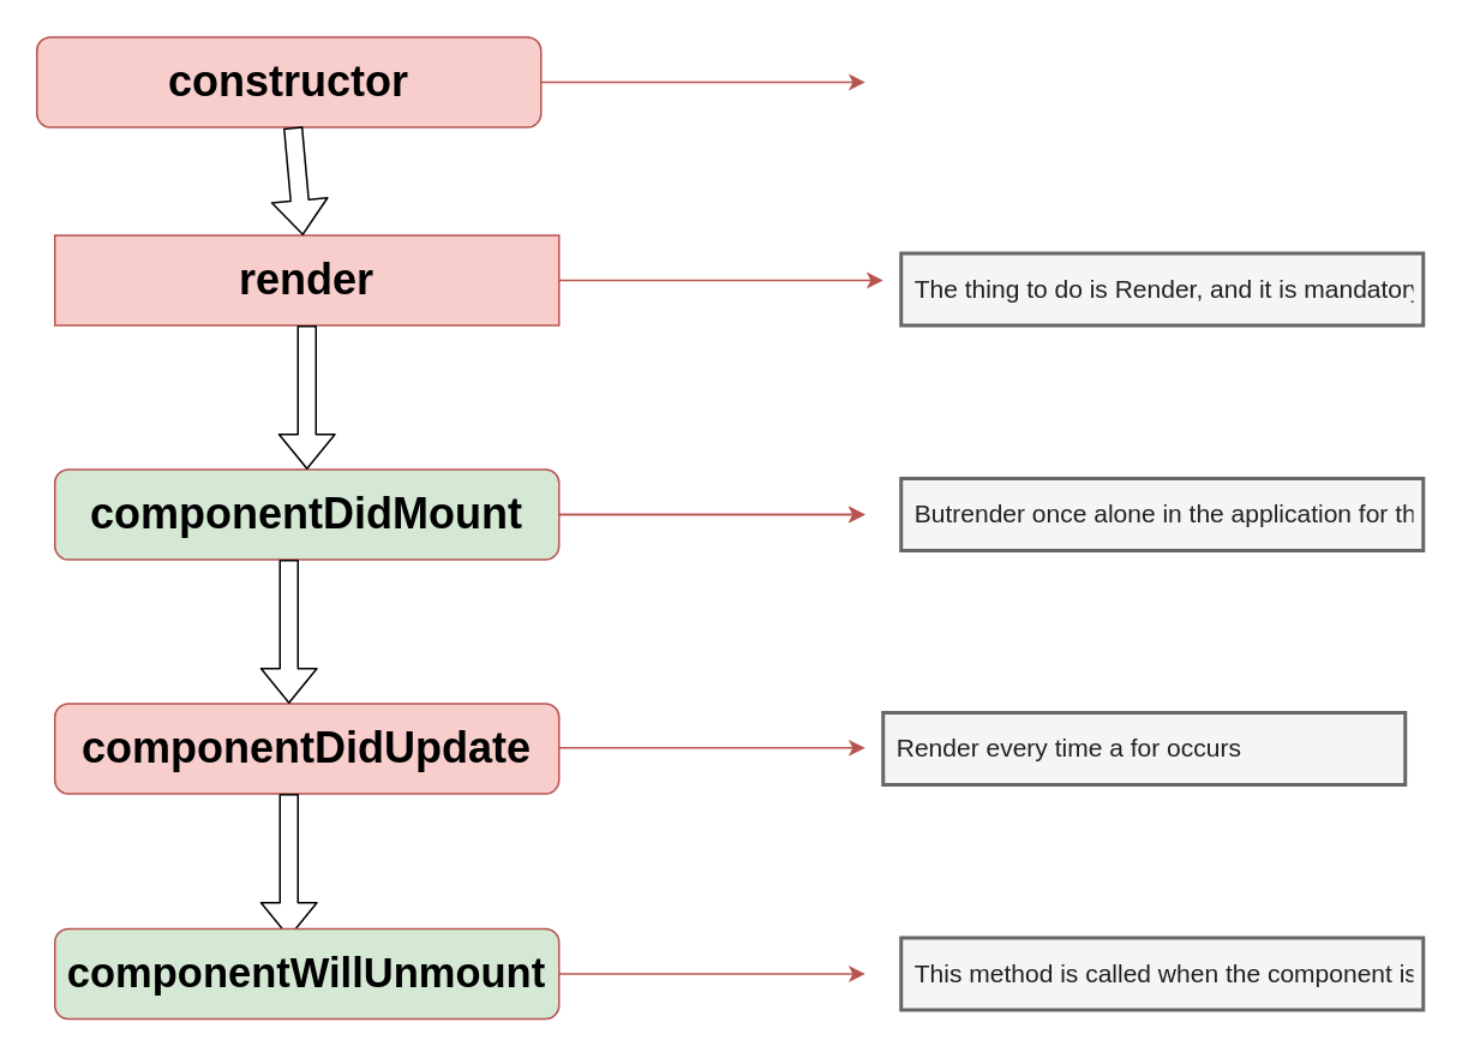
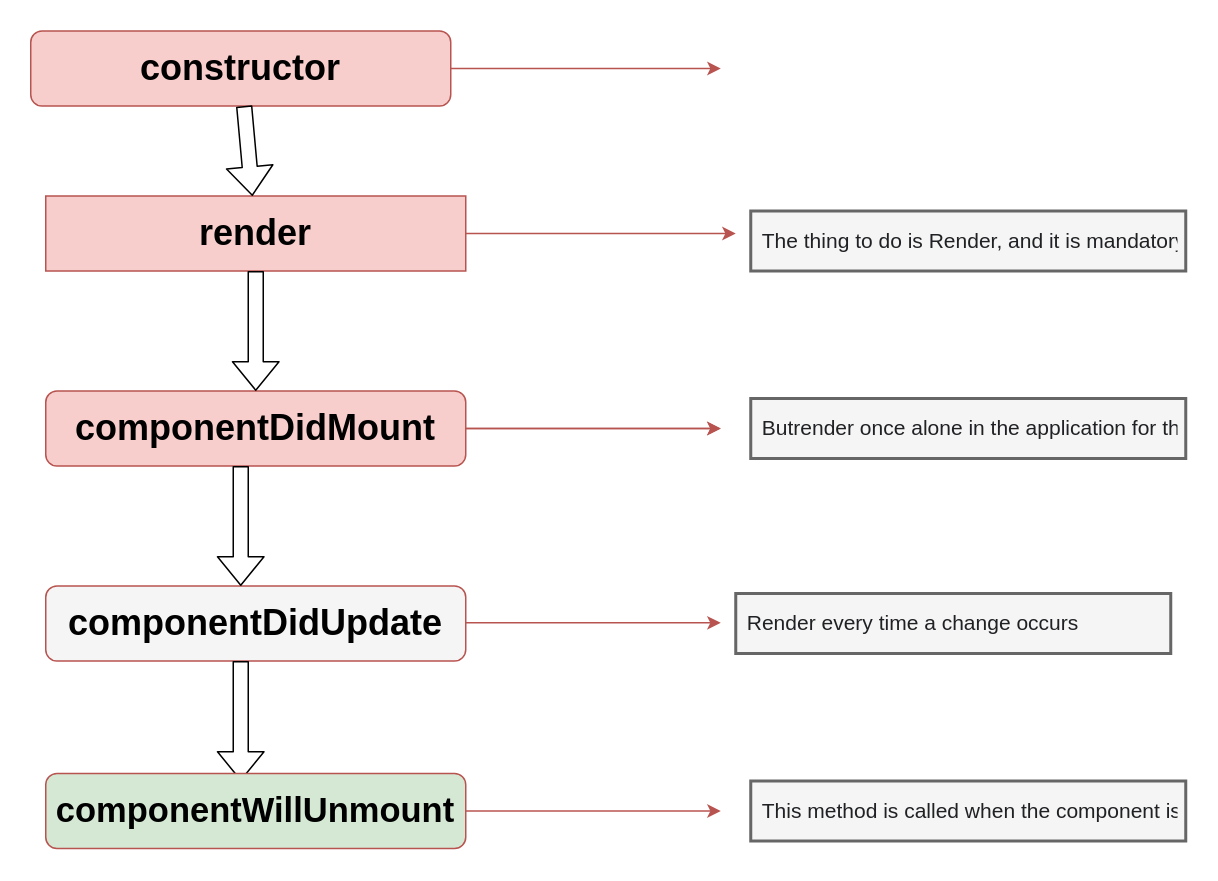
  <mxCell id="0" />
  <mxCell id="1" parent="0" />
  <mxCell id="2" value="&lt;h1&gt;constructor&lt;/h1&gt;" style="rounded=1;whiteSpace=wrap;html=1;fillColor=#f8cecc;strokeColor=#b85450;" parent="1" vertex="1"><mxGeometry x="20" y="20" width="280" height="50" as="geometry" /></mxCell>
  <mxCell id="3" value="" style="endArrow=classic;html=1;exitX=1;exitY=0.5;exitDx=0;exitDy=0;fillColor=#f8cecc;strokeColor=#b85450;" parent="1" source="2" edge="1"><mxGeometry width="50" height="50" relative="1" as="geometry"><mxPoint x="530" y="220" as="sourcePoint" /><mxPoint x="480" y="45" as="targetPoint" /><Array as="points" /></mxGeometry></mxCell>
  <mxCell id="4" value="&lt;h1&gt;render&lt;/h1&gt;" style="whiteSpace=wrap;html=1;fillColor=#f8cecc;strokeColor=#b85450;rounded=0;" parent="1" vertex="1"><mxGeometry x="30" y="130" width="280" height="50" as="geometry" /></mxCell>
  <mxCell id="5" value="" style="shape=flexArrow;endArrow=classic;html=1;" parent="1" source="2" target="4" edge="1"><mxGeometry width="50" height="50" relative="1" as="geometry"><mxPoint x="340" y="110" as="sourcePoint" /><mxPoint x="390" y="60" as="targetPoint" /></mxGeometry></mxCell>
  <mxCell id="6" value="" style="endArrow=classic;html=1;exitX=1;exitY=0.5;exitDx=0;exitDy=0;fillColor=#f8cecc;strokeColor=#b85450;" parent="1" source="4" edge="1"><mxGeometry width="50" height="50" relative="1" as="geometry"><mxPoint x="510" y="55" as="sourcePoint" /><mxPoint x="490" y="155" as="targetPoint" /><Array as="points" /></mxGeometry></mxCell>
- <mxCell id="7" value="&lt;h1&gt;componentDidMount&lt;/h1&gt;" style="rounded=1;whiteSpace=wrap;html=1;fillColor=#d5e8d4;strokeColor=#b85450;" vertex="1" parent="1"><mxGeometry x="30" y="260" width="280" height="50" as="geometry" /></mxCell>
+ <mxCell id="7" value="&lt;h1&gt;componentDidMount&lt;/h1&gt;" style="rounded=1;whiteSpace=wrap;html=1;fillColor=#f8cecc;strokeColor=#b85450;" vertex="1" parent="1"><mxGeometry x="30" y="260" width="280" height="50" as="geometry" /></mxCell>
  <mxCell id="8" value="" style="shape=flexArrow;endArrow=classic;html=1;exitX=0.5;exitY=1;exitDx=0;exitDy=0;" edge="1" parent="1" source="4" target="7"><mxGeometry width="50" height="50" relative="1" as="geometry"><mxPoint x="381" y="190" as="sourcePoint" /><mxPoint x="390" y="140" as="targetPoint" /></mxGeometry></mxCell>
  <mxCell id="9" value="" style="endArrow=classic;html=1;exitX=1;exitY=0.5;exitDx=0;exitDy=0;fillColor=#f8cecc;strokeColor=#b85450;" edge="1" parent="1" source="7"><mxGeometry width="50" height="50" relative="1" as="geometry"><mxPoint x="510" y="165" as="sourcePoint" /><mxPoint x="480" y="285" as="targetPoint" /><Array as="points" /></mxGeometry></mxCell>
  <mxCell id="10" value="&lt;pre class=&quot;tw-data-text tw-text-large XcVN5d tw-ta&quot; id=&quot;tw-target-text&quot; dir=&quot;ltr&quot; style=&quot;line-height: 36px ; border: none ; padding: 2px 0px 2px 0.14em ; position: relative ; margin-top: -2px ; margin-bottom: -2px ; resize: none ; font-family: inherit ; overflow: hidden ; text-align: left ; width: 277px ; overflow-wrap: break-word ; color: rgb(32 , 33 , 36)&quot;&gt;&lt;span lang=&quot;en&quot;&gt;&lt;font style=&quot;font-size: 14px&quot;&gt;The thing to do is Render, and it is mandatory&lt;/font&gt;&lt;/span&gt;&lt;/pre&gt;" style="text;html=1;align=center;verticalAlign=middle;resizable=0;points=[];autosize=1;strokeWidth=2;fillColor=#f5f5f5;strokeColor=#666666;fontColor=#333333;" vertex="1" parent="1"><mxGeometry x="500" y="140" width="290" height="40" as="geometry" /></mxCell>
  <mxCell id="11" value="&lt;pre class=&quot;tw-data-text tw-text-large XcVN5d tw-ta&quot; id=&quot;tw-target-text&quot; dir=&quot;ltr&quot; style=&quot;line-height: 36px ; border: none ; padding: 2px 0px 2px 0.14em ; position: relative ; margin-top: -2px ; margin-bottom: -2px ; resize: none ; font-family: inherit ; overflow: hidden ; text-align: left ; width: 277px ; overflow-wrap: break-word ; color: rgb(32 , 33 , 36)&quot;&gt;&lt;span lang=&quot;en&quot;&gt;&lt;font style=&quot;font-size: 14px&quot;&gt;Butrender once alone in the application for the first time&lt;/font&gt;&lt;/span&gt;&lt;/pre&gt;" style="text;html=1;align=center;verticalAlign=middle;resizable=0;points=[];autosize=1;strokeWidth=2;fillColor=#f5f5f5;strokeColor=#666666;fontColor=#333333;perimeterSpacing=0;glass=0;rounded=0;sketch=0;shadow=0;" vertex="1" parent="1"><mxGeometry x="500" y="265" width="290" height="40" as="geometry" /></mxCell>
- <mxCell id="12" value="&lt;h1&gt;componentDidUpdate&lt;/h1&gt;" style="rounded=1;whiteSpace=wrap;html=1;fillColor=#f8cecc;strokeColor=#b85450;" vertex="1" parent="1"><mxGeometry x="30" y="390" width="280" height="50" as="geometry" /></mxCell>
+ <mxCell id="12" value="&lt;h1&gt;componentDidUpdate&lt;/h1&gt;" style="rounded=1;whiteSpace=wrap;html=1;fillColor=#f5f5f5;strokeColor=#b85450;" vertex="1" parent="1"><mxGeometry x="30" y="390" width="280" height="50" as="geometry" /></mxCell>
  <mxCell id="13" value="" style="shape=flexArrow;endArrow=classic;html=1;exitX=0.5;exitY=1;exitDx=0;exitDy=0;" edge="1" parent="1"><mxGeometry width="50" height="50" relative="1" as="geometry"><mxPoint x="160" y="440" as="sourcePoint" /><mxPoint x="160" y="520" as="targetPoint" /></mxGeometry></mxCell>
  <mxCell id="14" value="" style="endArrow=classic;html=1;exitX=1;exitY=0.5;exitDx=0;exitDy=0;fillColor=#f8cecc;strokeColor=#b85450;" edge="1" parent="1" source="7"><mxGeometry width="50" height="50" relative="1" as="geometry"><mxPoint x="310" y="285" as="sourcePoint" /><mxPoint x="480" y="285" as="targetPoint" /><Array as="points"><mxPoint x="410" y="285" /><mxPoint x="450" y="285" /></Array></mxGeometry></mxCell>
  <mxCell id="15" value="" style="endArrow=classic;html=1;exitX=1;exitY=0.5;exitDx=0;exitDy=0;fillColor=#f8cecc;strokeColor=#b85450;" edge="1" parent="1"><mxGeometry width="50" height="50" relative="1" as="geometry"><mxPoint x="310" y="414.58" as="sourcePoint" /><mxPoint x="480" y="414.58" as="targetPoint" /><Array as="points"><mxPoint x="410" y="414.58" /><mxPoint x="450" y="414.58" /></Array></mxGeometry></mxCell>
- <mxCell id="16" value="&lt;pre class=&quot;tw-data-text tw-text-large XcVN5d tw-ta&quot; id=&quot;tw-target-text&quot; dir=&quot;ltr&quot; style=&quot;line-height: 36px ; border: none ; padding: 2px 0px 2px 0.14em ; position: relative ; margin-top: -2px ; margin-bottom: -2px ; resize: none ; font-family: inherit ; overflow: hidden ; text-align: left ; width: 277px ; overflow-wrap: break-word ; color: rgb(32 , 33 , 36)&quot;&gt;&lt;span lang=&quot;en&quot;&gt;&lt;font style=&quot;font-size: 14px&quot;&gt;Render every time a for occurs&lt;/font&gt;&lt;/span&gt;&lt;/pre&gt;" style="text;html=1;align=center;verticalAlign=middle;resizable=0;points=[];autosize=1;strokeWidth=2;fillColor=#f5f5f5;strokeColor=#666666;fontColor=#333333;perimeterSpacing=0;glass=0;rounded=0;sketch=0;shadow=0;" vertex="1" parent="1"><mxGeometry x="490" y="395" width="290" height="40" as="geometry" /></mxCell>
+ <mxCell id="16" value="&lt;pre class=&quot;tw-data-text tw-text-large XcVN5d tw-ta&quot; id=&quot;tw-target-text&quot; dir=&quot;ltr&quot; style=&quot;line-height: 36px ; border: none ; padding: 2px 0px 2px 0.14em ; position: relative ; margin-top: -2px ; margin-bottom: -2px ; resize: none ; font-family: inherit ; overflow: hidden ; text-align: left ; width: 277px ; overflow-wrap: break-word ; color: rgb(32 , 33 , 36)&quot;&gt;&lt;span lang=&quot;en&quot;&gt;&lt;font style=&quot;font-size: 14px&quot;&gt;Render every time a change occurs&lt;/font&gt;&lt;/span&gt;&lt;/pre&gt;" style="text;html=1;align=center;verticalAlign=middle;resizable=0;points=[];autosize=1;strokeWidth=2;fillColor=#f5f5f5;strokeColor=#666666;fontColor=#333333;perimeterSpacing=0;glass=0;rounded=0;sketch=0;shadow=0;" vertex="1" parent="1"><mxGeometry x="490" y="395" width="290" height="40" as="geometry" /></mxCell>
  <mxCell id="17" value="&lt;h1&gt;&lt;font style=&quot;font-size: 23px&quot;&gt;componentWillUnmount&lt;/font&gt;&lt;/h1&gt;" style="rounded=1;whiteSpace=wrap;html=1;fillColor=#d5e8d4;strokeColor=#b85450;" vertex="1" parent="1"><mxGeometry x="30" y="515" width="280" height="50" as="geometry" /></mxCell>
  <mxCell id="18" value="" style="shape=flexArrow;endArrow=classic;html=1;exitX=0.5;exitY=1;exitDx=0;exitDy=0;" edge="1" parent="1"><mxGeometry width="50" height="50" relative="1" as="geometry"><mxPoint x="160" y="310" as="sourcePoint" /><mxPoint x="160" y="390" as="targetPoint" /></mxGeometry></mxCell>
  <mxCell id="19" value="" style="endArrow=classic;html=1;exitX=1;exitY=0.5;exitDx=0;exitDy=0;fillColor=#f8cecc;strokeColor=#b85450;" edge="1" parent="1"><mxGeometry width="50" height="50" relative="1" as="geometry"><mxPoint x="310" y="540" as="sourcePoint" /><mxPoint x="480" y="540" as="targetPoint" /><Array as="points"><mxPoint x="410" y="540" /><mxPoint x="450" y="540" /></Array></mxGeometry></mxCell>
  <mxCell id="20" value="&lt;pre class=&quot;tw-data-text tw-text-large XcVN5d tw-ta&quot; id=&quot;tw-target-text&quot; dir=&quot;ltr&quot; style=&quot;line-height: 36px ; border: none ; padding: 2px 0px 2px 0.14em ; position: relative ; margin-top: -2px ; margin-bottom: -2px ; resize: none ; font-family: inherit ; overflow: hidden ; text-align: left ; width: 277px ; overflow-wrap: break-word ; color: rgb(32 , 33 , 36)&quot;&gt;&lt;span lang=&quot;en&quot;&gt;&lt;font style=&quot;font-size: 14px&quot;&gt;This method is called when the component is removed from the DOM&lt;/font&gt;&lt;/span&gt;&lt;/pre&gt;" style="text;html=1;align=center;verticalAlign=middle;resizable=0;points=[];autosize=1;strokeWidth=2;fillColor=#f5f5f5;strokeColor=#666666;fontColor=#333333;perimeterSpacing=0;glass=0;rounded=0;sketch=0;shadow=0;" vertex="1" parent="1"><mxGeometry x="500" y="520" width="290" height="40" as="geometry" /></mxCell>
